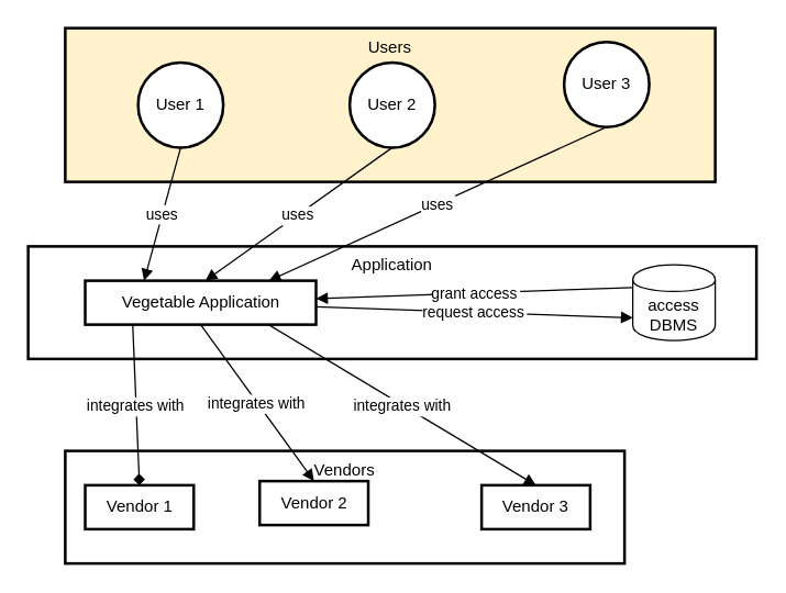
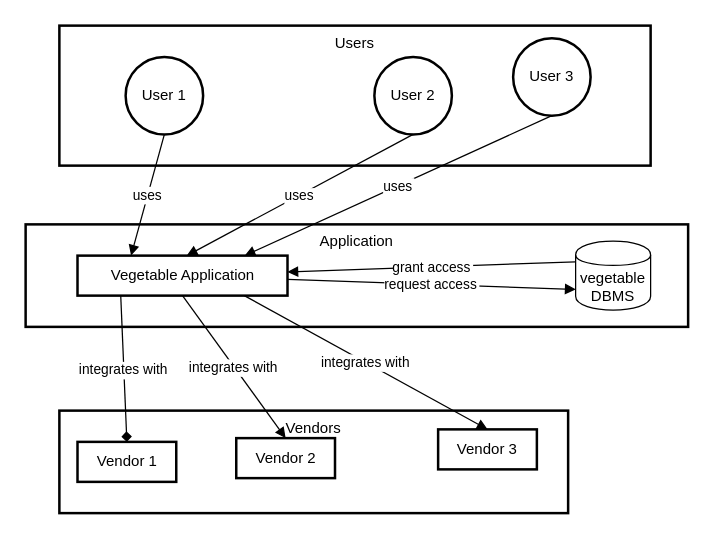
  <mxCell id="0" />
  <mxCell id="1" parent="0" />
  <mxCell id="2" value="Application" style="whiteSpace=wrap;strokeWidth=2;verticalAlign=top;" parent="1" vertex="1"><mxGeometry x="20" y="179" width="530" height="82" as="geometry" /></mxCell>
  <mxCell id="3" value="Vegetable Application" style="whiteSpace=wrap;strokeWidth=2;" parent="1" vertex="1"><mxGeometry x="61.5" y="204" width="168" height="32" as="geometry" /></mxCell>
  <mxCell id="4" value="Vendors" style="whiteSpace=wrap;strokeWidth=2;verticalAlign=top;" parent="1" vertex="1"><mxGeometry x="47" y="328" width="407" height="82" as="geometry" /></mxCell>
  <mxCell id="5" value="Vendor 1" style="whiteSpace=wrap;strokeWidth=2;" parent="1" vertex="1"><mxGeometry x="61.5" y="353" width="79" height="32" as="geometry" /></mxCell>
  <mxCell id="6" value="Vendor 2" style="whiteSpace=wrap;strokeWidth=2;" parent="1" vertex="1"><mxGeometry x="188.5" y="350" width="79" height="32" as="geometry" /></mxCell>
- <mxCell id="7" value="Vendor 3" style="whiteSpace=wrap;strokeWidth=2;" parent="1" vertex="1"><mxGeometry x="350" y="353" width="79" height="32" as="geometry" /></mxCell>
- <mxCell id="8" value="Users" style="whiteSpace=wrap;strokeWidth=2;verticalAlign=top;fillColor=#fff2cc;" parent="1" vertex="1"><mxGeometry x="47" y="20" width="473" height="112" as="geometry" /></mxCell>
+ <mxCell id="7" value="Vendor 3" style="whiteSpace=wrap;strokeWidth=2;" parent="1" vertex="1"><mxGeometry x="350" y="343" width="79" height="32" as="geometry" /></mxCell>
+ <mxCell id="8" value="Users" style="whiteSpace=wrap;strokeWidth=2;verticalAlign=top;" parent="1" vertex="1"><mxGeometry x="47" y="20" width="473" height="112" as="geometry" /></mxCell>
  <mxCell id="9" value="User 1" style="ellipse;aspect=fixed;strokeWidth=2;whiteSpace=wrap;" parent="1" vertex="1"><mxGeometry x="100" y="45" width="62" height="62" as="geometry" /></mxCell>
- <mxCell id="10" value="User 2" style="ellipse;aspect=fixed;strokeWidth=2;whiteSpace=wrap;" parent="1" vertex="1"><mxGeometry x="254" y="45" width="62" height="62" as="geometry" /></mxCell>
+ <mxCell id="10" value="User 2" style="ellipse;aspect=fixed;strokeWidth=2;whiteSpace=wrap;" parent="1" vertex="1"><mxGeometry x="299" y="45" width="62" height="62" as="geometry" /></mxCell>
  <mxCell id="11" value="User 3" style="ellipse;aspect=fixed;strokeWidth=2;whiteSpace=wrap;" parent="1" vertex="1"><mxGeometry x="410" y="30" width="62" height="62" as="geometry" /></mxCell>
  <mxCell id="12" value="uses" style="curved=1;startArrow=none;endArrow=block;exitX=0.5;exitY=1;entryX=0.26;entryY=0.01;" parent="1" source="9" target="3" edge="1"><mxGeometry relative="1" as="geometry"><Array as="points" /></mxGeometry></mxCell>
  <mxCell id="13" value="uses" style="curved=1;startArrow=none;endArrow=block;exitX=0.5;exitY=1;entryX=0.52;entryY=0.01;" parent="1" source="10" target="3" edge="1"><mxGeometry relative="1" as="geometry"><Array as="points" /></mxGeometry></mxCell>
  <mxCell id="14" value="uses" style="curved=1;startArrow=none;endArrow=block;exitX=0.51;exitY=1;entryX=0.79;entryY=0.01;" parent="1" source="11" target="3" edge="1"><mxGeometry relative="1" as="geometry"><Array as="points" /></mxGeometry></mxCell>
  <mxCell id="15" value="integrates with" style="curved=1;startArrow=none;endArrow=diamond;exitX=0.2;exitY=1.01;entryX=0.5;entryY=0.01;" parent="1" source="3" target="5" edge="1"><mxGeometry relative="1" as="geometry"><Array as="points" /></mxGeometry></mxCell>
  <mxCell id="16" value="integrates with" style="curved=1;startArrow=none;endArrow=block;exitX=0.5;exitY=1.01;entryX=0.5;entryY=0.01;" parent="1" source="3" target="6" edge="1"><mxGeometry relative="1" as="geometry"><Array as="points" /></mxGeometry></mxCell>
  <mxCell id="17" value="integrates with" style="curved=1;startArrow=none;endArrow=block;exitX=0.8;exitY=1.01;entryX=0.5;entryY=0.01;" parent="1" source="3" target="7" edge="1"><mxGeometry relative="1" as="geometry"><Array as="points" /></mxGeometry></mxCell>
- <mxCell id="18" value="access DBMS" style="shape=cylinder;whiteSpace=wrap;html=1;boundedLbl=1;backgroundOutline=1;" vertex="1" parent="1"><mxGeometry x="460" y="192.5" width="60" height="55" as="geometry" /></mxCell>
+ <mxCell id="18" value="vegetable DBMS" style="shape=cylinder;whiteSpace=wrap;html=1;boundedLbl=1;backgroundOutline=1;" vertex="1" parent="1"><mxGeometry x="460" y="192.5" width="60" height="55" as="geometry" /></mxCell>
  <mxCell id="19" value="grant access" style="curved=1;startArrow=none;endArrow=block;exitX=0;exitY=0.3;exitDx=0;exitDy=0;" edge="1" parent="1" source="18" target="3"><mxGeometry relative="1" as="geometry"><Array as="points" /><mxPoint x="345" y="112" as="sourcePoint" /><mxPoint x="320" y="210" as="targetPoint" /></mxGeometry></mxCell>
  <mxCell id="20" value="request access" style="curved=1;startArrow=none;endArrow=block;entryX=0;entryY=0.7;entryDx=0;entryDy=0;" edge="1" parent="1" source="3" target="18"><mxGeometry relative="1" as="geometry"><Array as="points" /><mxPoint x="310" y="231" as="sourcePoint" /><mxPoint x="197" y="214" as="targetPoint" /></mxGeometry></mxCell>
